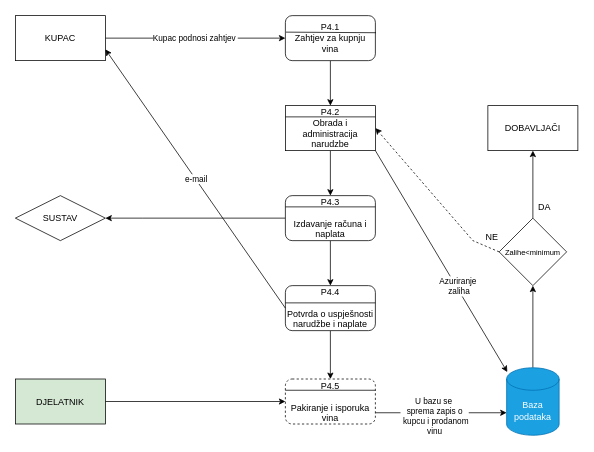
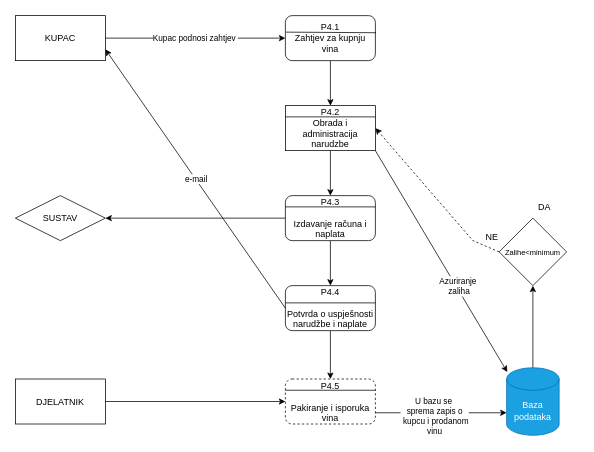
  <mxCell id="0" />
  <mxCell id="1" parent="0" />
  <mxCell id="2" value="Kupac podnosi zahtjev&amp;nbsp;" style="edgeStyle=orthogonalEdgeStyle;rounded=0;orthogonalLoop=1;jettySize=auto;html=1;exitX=1;exitY=0.5;exitDx=0;exitDy=0;entryX=0;entryY=0.5;entryDx=0;entryDy=0;" parent="1" source="3" target="5" edge="1"><mxGeometry relative="1" as="geometry" /></mxCell>
  <mxCell id="3" value="KUPAC" style="rounded=0;whiteSpace=wrap;html=1;" parent="1" vertex="1"><mxGeometry x="20" y="20" width="120" height="60" as="geometry" /></mxCell>
  <mxCell id="4" style="edgeStyle=orthogonalEdgeStyle;rounded=0;orthogonalLoop=1;jettySize=auto;html=1;exitX=0.5;exitY=1;exitDx=0;exitDy=0;entryX=0.5;entryY=0;entryDx=0;entryDy=0;" parent="1" source="5" target="7" edge="1"><mxGeometry relative="1" as="geometry" /></mxCell>
  <mxCell id="5" value="P4.1&lt;div&gt;Zahtjev za kupnju vina&lt;/div&gt;" style="rounded=1;whiteSpace=wrap;html=1;" parent="1" vertex="1"><mxGeometry x="380" y="20" width="120" height="60" as="geometry" /></mxCell>
  <mxCell id="6" style="edgeStyle=orthogonalEdgeStyle;rounded=0;orthogonalLoop=1;jettySize=auto;html=1;exitX=0.5;exitY=1;exitDx=0;exitDy=0;entryX=0.5;entryY=0;entryDx=0;entryDy=0;" parent="1" source="7" target="18" edge="1"><mxGeometry relative="1" as="geometry" /></mxCell>
  <mxCell id="7" value="P4.2&lt;div&gt;&lt;span style=&quot;background-color: transparent; color: light-dark(rgb(0, 0, 0), rgb(255, 255, 255));&quot;&gt;Obrada i administracija&lt;/span&gt;&lt;/div&gt;&lt;div&gt;&lt;span style=&quot;background-color: transparent; color: light-dark(rgb(0, 0, 0), rgb(255, 255, 255));&quot;&gt;&amp;nbsp;narudzbe&amp;nbsp;&lt;/span&gt;&lt;/div&gt;" style="whiteSpace=wrap;html=1;rounded=0;" parent="1" vertex="1"><mxGeometry x="380" y="140" width="120" height="60" as="geometry" /></mxCell>
  <mxCell id="8" value="P4.5&lt;div&gt;&lt;br&gt;&lt;/div&gt;&lt;div&gt;Pakiranje i isporuka vina&lt;/div&gt;" style="rounded=1;whiteSpace=wrap;html=1;dashed=1;" parent="1" vertex="1"><mxGeometry x="380" y="504.5" width="120" height="60" as="geometry" /></mxCell>
  <mxCell id="9" style="edgeStyle=orthogonalEdgeStyle;rounded=0;orthogonalLoop=1;jettySize=auto;html=1;exitX=1;exitY=0.5;exitDx=0;exitDy=0;entryX=0;entryY=0.5;entryDx=0;entryDy=0;" parent="1" source="10" target="8" edge="1"><mxGeometry relative="1" as="geometry" /></mxCell>
- <mxCell id="10" value="DJELATNIK" style="rounded=0;whiteSpace=wrap;html=1;fillColor=#d5e8d4;" parent="1" vertex="1"><mxGeometry x="20" y="504.5" width="120" height="60" as="geometry" /></mxCell>
+ <mxCell id="10" value="DJELATNIK" style="rounded=0;whiteSpace=wrap;html=1;" parent="1" vertex="1"><mxGeometry x="20" y="504.5" width="120" height="60" as="geometry" /></mxCell>
  <mxCell id="11" style="edgeStyle=orthogonalEdgeStyle;rounded=0;orthogonalLoop=1;jettySize=auto;html=1;exitX=0.5;exitY=0;exitDx=0;exitDy=0;exitPerimeter=0;entryX=0.5;entryY=1;entryDx=0;entryDy=0;" parent="1" source="12" target="28" edge="1"><mxGeometry relative="1" as="geometry" /></mxCell>
  <mxCell id="12" value="Baza podataka" style="shape=cylinder3;whiteSpace=wrap;html=1;boundedLbl=1;backgroundOutline=1;size=15;fillColor=#1ba1e2;fontColor=#ffffff;strokeColor=#006EAF;" parent="1" vertex="1"><mxGeometry x="675" y="489.5" width="70" height="90" as="geometry" /></mxCell>
  <mxCell id="13" value="" style="endArrow=none;html=1;rounded=0;exitX=0.007;exitY=0.367;exitDx=0;exitDy=0;exitPerimeter=0;entryX=1.007;entryY=0.38;entryDx=0;entryDy=0;entryPerimeter=0;elbow=vertical;" parent="1" source="5" target="5" edge="1"><mxGeometry width="50" height="50" relative="1" as="geometry"><mxPoint x="360" y="300" as="sourcePoint" /><mxPoint x="410" y="250" as="targetPoint" /></mxGeometry></mxCell>
  <mxCell id="14" value="" style="endArrow=none;html=1;rounded=0;exitX=0;exitY=0.25;exitDx=0;exitDy=0;entryX=1;entryY=0.25;entryDx=0;entryDy=0;" parent="1" source="7" target="7" edge="1"><mxGeometry width="50" height="50" relative="1" as="geometry"><mxPoint x="360" y="300" as="sourcePoint" /><mxPoint x="410" y="250" as="targetPoint" /></mxGeometry></mxCell>
- <mxCell id="15" value="DOBAVLJAČI" style="rounded=0;whiteSpace=wrap;html=1;" parent="1" vertex="1"><mxGeometry x="650" y="140" width="120" height="60" as="geometry" /></mxCell>
  <mxCell id="16" style="edgeStyle=orthogonalEdgeStyle;rounded=0;orthogonalLoop=1;jettySize=auto;html=1;exitX=0;exitY=0.5;exitDx=0;exitDy=0;entryX=1;entryY=0.5;entryDx=0;entryDy=0;" parent="1" source="18" target="22" edge="1"><mxGeometry relative="1" as="geometry"><Array as="points"><mxPoint x="190" y="290" /><mxPoint x="190" y="290" /></Array></mxGeometry></mxCell>
  <mxCell id="17" style="edgeStyle=orthogonalEdgeStyle;rounded=0;orthogonalLoop=1;jettySize=auto;html=1;exitX=0.5;exitY=1;exitDx=0;exitDy=0;entryX=0.5;entryY=0;entryDx=0;entryDy=0;" parent="1" source="18" target="24" edge="1"><mxGeometry relative="1" as="geometry" /></mxCell>
  <mxCell id="18" value="&lt;div&gt;&lt;span style=&quot;background-color: transparent; color: light-dark(rgb(0, 0, 0), rgb(255, 255, 255));&quot;&gt;P4.3&lt;/span&gt;&lt;/div&gt;&lt;div&gt;&lt;br&gt;&lt;/div&gt;&lt;div&gt;Izdavanje računa i naplata&lt;/div&gt;" style="rounded=1;whiteSpace=wrap;html=1;" parent="1" vertex="1"><mxGeometry x="380" y="260" width="120" height="60" as="geometry" /></mxCell>
  <mxCell id="19" value="" style="endArrow=none;html=1;rounded=0;exitX=0;exitY=0.25;exitDx=0;exitDy=0;entryX=1;entryY=0.25;entryDx=0;entryDy=0;" parent="1" source="18" target="18" edge="1"><mxGeometry width="50" height="50" relative="1" as="geometry"><mxPoint x="370" y="280" as="sourcePoint" /><mxPoint x="420" y="230" as="targetPoint" /></mxGeometry></mxCell>
  <mxCell id="20" value="" style="endArrow=classic;html=1;rounded=0;exitX=1;exitY=0.75;exitDx=0;exitDy=0;entryX=0;entryY=0;entryDx=0;entryDy=60;entryPerimeter=0;" parent="1" source="8" target="12" edge="1"><mxGeometry width="50" height="50" relative="1" as="geometry"><mxPoint x="370" y="280" as="sourcePoint" /><mxPoint x="420" y="230" as="targetPoint" /></mxGeometry></mxCell>
  <mxCell id="21" value="U bazu se&amp;nbsp;&lt;div&gt;sprema zapis&amp;nbsp;&lt;span style=&quot;background-color: light-dark(#ffffff, var(--ge-dark-color, #121212)); color: light-dark(rgb(0, 0, 0), rgb(255, 255, 255));&quot;&gt;o&lt;/span&gt;&lt;/div&gt;&lt;div&gt;&lt;span style=&quot;background-color: light-dark(#ffffff, var(--ge-dark-color, #121212)); color: light-dark(rgb(0, 0, 0), rgb(255, 255, 255));&quot;&gt;&amp;nbsp;kupcu i prodanom&lt;/span&gt;&lt;/div&gt;&lt;div&gt;vinu&lt;/div&gt;" style="edgeLabel;html=1;align=center;verticalAlign=middle;resizable=0;points=[];" parent="20" vertex="1" connectable="0"><mxGeometry x="-0.11" y="-4" relative="1" as="geometry"><mxPoint as="offset" /></mxGeometry></mxCell>
  <mxCell id="22" value="SUSTAV" style="rhombus;whiteSpace=wrap;html=1;" parent="1" vertex="1"><mxGeometry x="20" y="260" width="120" height="60" as="geometry" /></mxCell>
  <mxCell id="23" style="edgeStyle=orthogonalEdgeStyle;rounded=0;orthogonalLoop=1;jettySize=auto;html=1;exitX=0.5;exitY=1;exitDx=0;exitDy=0;entryX=0.5;entryY=0;entryDx=0;entryDy=0;" parent="1" source="24" target="8" edge="1"><mxGeometry relative="1" as="geometry" /></mxCell>
  <mxCell id="24" value="P4.4&lt;div&gt;&lt;br&gt;&lt;/div&gt;&lt;div&gt;Potvrda o uspješnosti narudžbe i naplate&lt;/div&gt;" style="rounded=1;whiteSpace=wrap;html=1;" parent="1" vertex="1"><mxGeometry x="380" y="380" width="120" height="60" as="geometry" /></mxCell>
  <mxCell id="25" value="" style="endArrow=none;html=1;rounded=0;" parent="1" edge="1"><mxGeometry width="50" height="50" relative="1" as="geometry"><mxPoint x="380" y="403" as="sourcePoint" /><mxPoint x="500" y="403" as="targetPoint" /><Array as="points" /></mxGeometry></mxCell>
  <mxCell id="26" value="" style="endArrow=none;html=1;rounded=0;exitX=0;exitY=0.25;exitDx=0;exitDy=0;entryX=1;entryY=0.25;entryDx=0;entryDy=0;" parent="1" source="8" target="8" edge="1"><mxGeometry width="50" height="50" relative="1" as="geometry"><mxPoint x="430" y="330" as="sourcePoint" /><mxPoint x="480" y="280" as="targetPoint" /></mxGeometry></mxCell>
- <mxCell id="27" style="edgeStyle=orthogonalEdgeStyle;rounded=0;orthogonalLoop=1;jettySize=auto;html=1;exitX=0.5;exitY=0;exitDx=0;exitDy=0;entryX=0.5;entryY=1;entryDx=0;entryDy=0;" parent="1" source="28" target="15" edge="1"><mxGeometry relative="1" as="geometry" /></mxCell>
  <mxCell id="28" value="&lt;font style=&quot;font-size: 10px;&quot;&gt;Zalihe&amp;lt;minimum&lt;/font&gt;" style="rhombus;whiteSpace=wrap;html=1;" parent="1" vertex="1"><mxGeometry x="665" y="290" width="90" height="90" as="geometry" /></mxCell>
  <mxCell id="29" value="" style="endArrow=classic;html=1;rounded=0;exitX=1;exitY=1;exitDx=0;exitDy=0;entryX=0.013;entryY=0.064;entryDx=0;entryDy=0;entryPerimeter=0;" parent="1" source="7" target="12" edge="1"><mxGeometry width="50" height="50" relative="1" as="geometry"><mxPoint x="430" y="330" as="sourcePoint" /><mxPoint x="480" y="280" as="targetPoint" /></mxGeometry></mxCell>
  <mxCell id="30" value="Azuriranje&lt;div&gt;&amp;nbsp;zaliha&lt;/div&gt;" style="edgeLabel;html=1;align=center;verticalAlign=middle;resizable=0;points=[];" parent="29" vertex="1" connectable="0"><mxGeometry x="0.21" y="-3" relative="1" as="geometry"><mxPoint x="6" as="offset" /></mxGeometry></mxCell>
  <mxCell id="31" value="" style="endArrow=classic;html=1;rounded=0;exitX=0;exitY=0.5;exitDx=0;exitDy=0;entryX=1;entryY=0.75;entryDx=0;entryDy=0;" parent="1" source="24" target="3" edge="1"><mxGeometry width="50" height="50" relative="1" as="geometry"><mxPoint x="430" y="330" as="sourcePoint" /><mxPoint x="180" y="120" as="targetPoint" /></mxGeometry></mxCell>
  <mxCell id="32" value="e-mail" style="edgeLabel;html=1;align=center;verticalAlign=middle;resizable=0;points=[];" parent="31" vertex="1" connectable="0"><mxGeometry x="-0.002" relative="1" as="geometry"><mxPoint as="offset" /></mxGeometry></mxCell>
  <mxCell id="33" value="DA" style="text;html=1;align=center;verticalAlign=middle;resizable=0;points=[];autosize=1;strokeColor=none;fillColor=none;" parent="1" vertex="1"><mxGeometry x="705" y="260" width="40" height="30" as="geometry" /></mxCell>
  <mxCell id="34" value="NE" style="text;html=1;align=center;verticalAlign=middle;resizable=0;points=[];autosize=1;strokeColor=none;fillColor=none;" parent="1" vertex="1"><mxGeometry x="635" y="300" width="40" height="30" as="geometry" /></mxCell>
  <mxCell id="35" value="" style="endArrow=classic;html=1;rounded=0;exitX=0;exitY=0.5;exitDx=0;exitDy=0;entryX=1;entryY=0.5;entryDx=0;entryDy=0;dashed=1;" parent="1" source="28" target="7" edge="1"><mxGeometry width="50" height="50" relative="1" as="geometry"><mxPoint x="430" y="330" as="sourcePoint" /><mxPoint x="480" y="280" as="targetPoint" /><Array as="points"><mxPoint x="630" y="320" /></Array></mxGeometry></mxCell>
